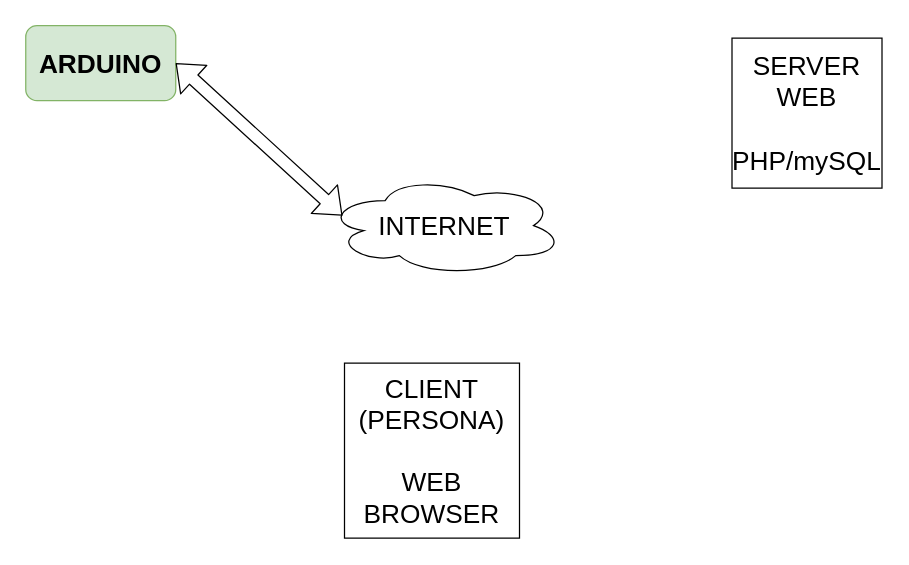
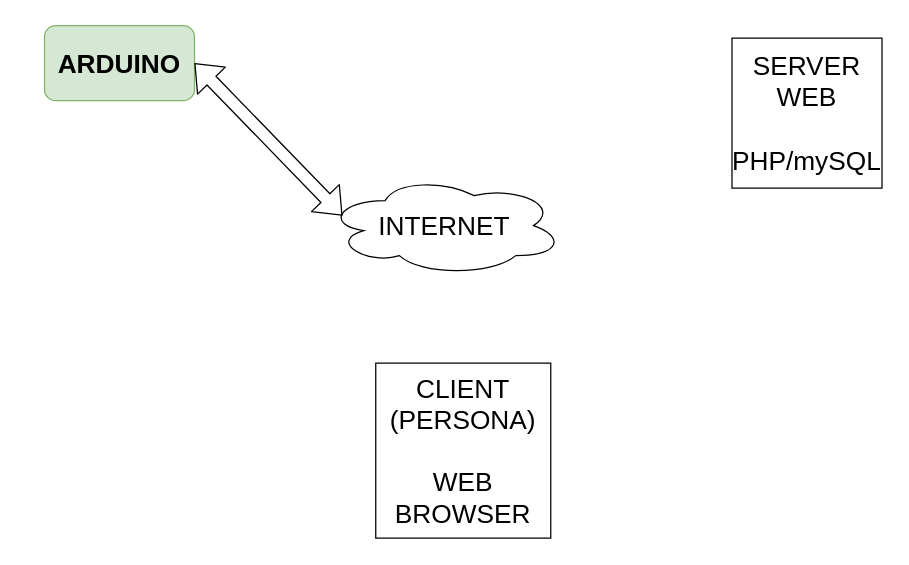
  <mxCell id="0" />
  <mxCell id="1" parent="0" />
- <mxCell id="2" value="&lt;b&gt;&lt;font style=&quot;font-size: 21px&quot;&gt;ARDUINO&lt;/font&gt;&lt;/b&gt;" style="rounded=1;whiteSpace=wrap;html=1;fillColor=#d5e8d4;strokeColor=#82b366;" vertex="1" parent="1"><mxGeometry x="20" y="20" width="120" height="60" as="geometry" /></mxCell>
+ <mxCell id="2" value="&lt;b&gt;&lt;font style=&quot;font-size: 21px&quot;&gt;ARDUINO&lt;/font&gt;&lt;/b&gt;" style="rounded=1;whiteSpace=wrap;html=1;fillColor=#d5e8d4;strokeColor=#82b366;" vertex="1" parent="1"><mxGeometry x="35" y="20" width="120" height="60" as="geometry" /></mxCell>
  <mxCell id="3" value="INTERNET" style="ellipse;shape=cloud;whiteSpace=wrap;html=1;fontSize=21;" vertex="1" parent="1"><mxGeometry x="260" y="140" width="190" height="80" as="geometry" /></mxCell>
  <mxCell id="4" value="SERVER&lt;br&gt;WEB&lt;br&gt;&lt;br&gt;PHP/mySQL" style="whiteSpace=wrap;html=1;aspect=fixed;fontSize=21;" vertex="1" parent="1"><mxGeometry x="585" y="30" width="120" height="120" as="geometry" /></mxCell>
- <mxCell id="5" value="CLIENT&lt;br&gt;(PERSONA)&lt;br&gt;&lt;br&gt;WEB BROWSER" style="whiteSpace=wrap;html=1;aspect=fixed;fontSize=21;" vertex="1" parent="1"><mxGeometry x="275" y="290" width="140" height="140" as="geometry" /></mxCell>
+ <mxCell id="5" value="CLIENT&lt;br&gt;(PERSONA)&lt;br&gt;&lt;br&gt;WEB BROWSER" style="whiteSpace=wrap;html=1;aspect=fixed;fontSize=21;" vertex="1" parent="1"><mxGeometry x="300" y="290" width="140" height="140" as="geometry" /></mxCell>
  <mxCell id="6" value="" style="shape=flexArrow;endArrow=classic;startArrow=classic;html=1;fontSize=21;exitX=1;exitY=0.5;exitDx=0;exitDy=0;entryX=0.07;entryY=0.4;entryDx=0;entryDy=0;entryPerimeter=0;" edge="1" parent="1" source="2" target="3"><mxGeometry width="100" height="100" relative="1" as="geometry"><mxPoint x="340" y="310" as="sourcePoint" /><mxPoint x="440" y="210" as="targetPoint" /></mxGeometry></mxCell>
